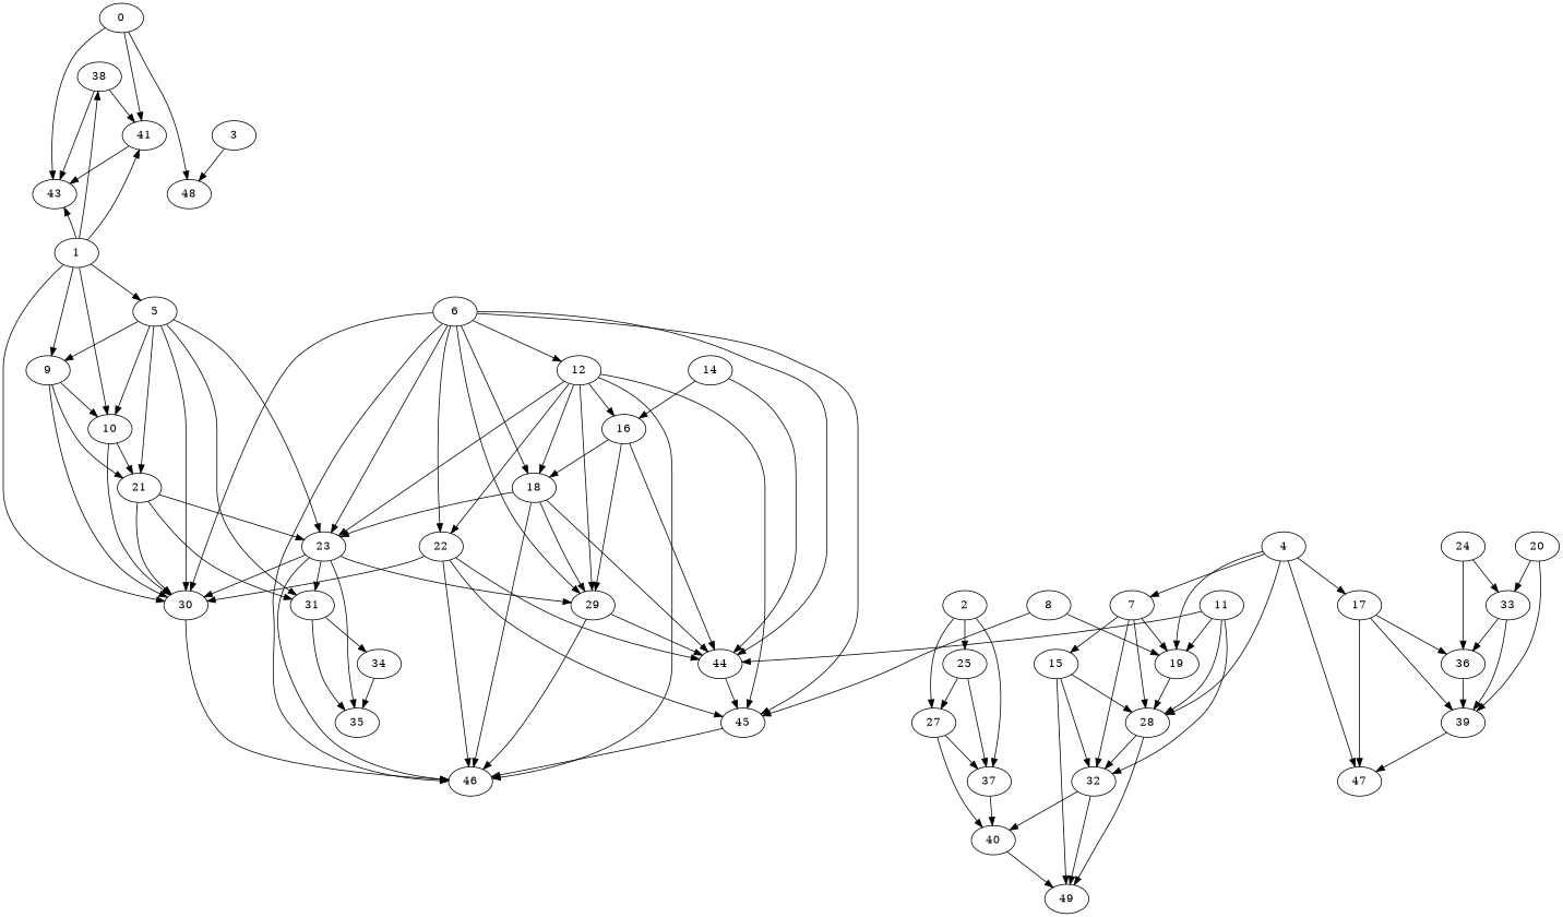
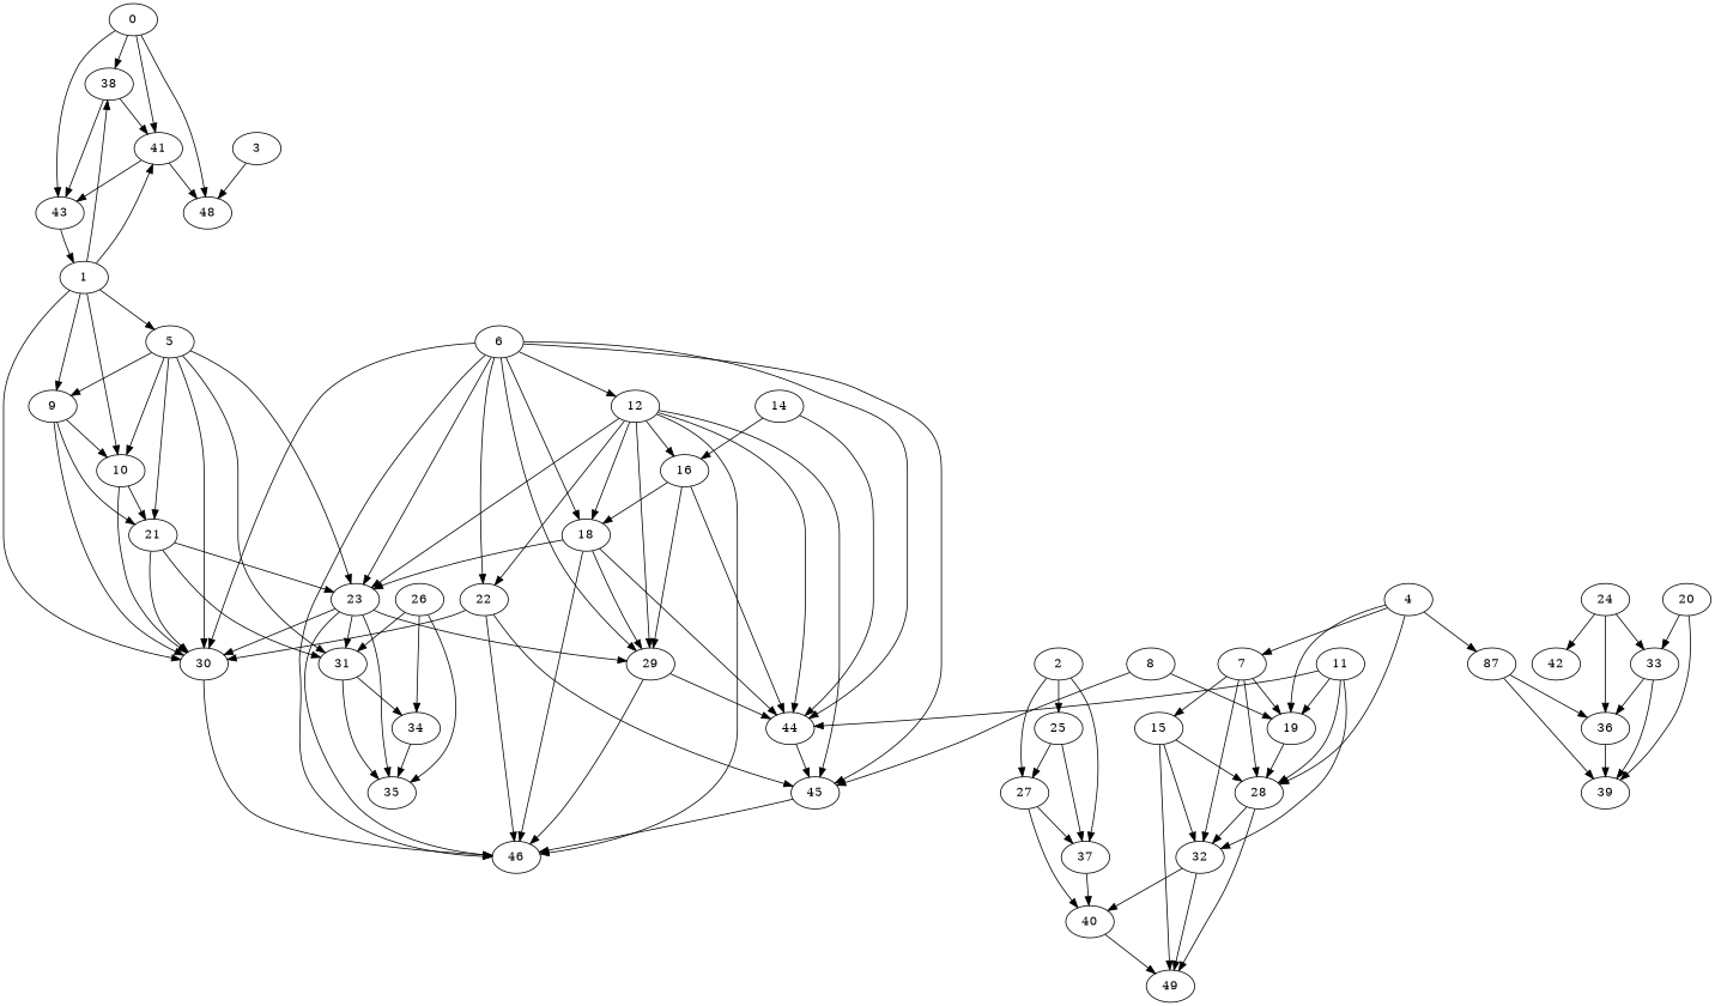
  digraph {
    0
    38
    41
    43
    48
    1
    5
    9
    10
    30
    21
    23
    31
    46
    2
    25
    27
    37
    40
    3
    4
    7
-   17
+   17 [label=87]
    19
    28
-   47
    15
    32
    36
    39
    49
    29
    35
    34
    6
    12
    18
    22
    44
    45
    16
    8
    11
    24
    33
+   42
    14
    20
+   26
+   0 -> 38
    0 -> 41
    0 -> 43
    0 -> 48
    38 -> 41
    38 -> 43
    41 -> 43
+   41 -> 48
    1 -> 38
    1 -> 41
-   1 -> 43
+   43 -> 1
    1 -> 5
    1 -> 9
    1 -> 10
    1 -> 30
    5 -> 9
    5 -> 10
    5 -> 30
    5 -> 21
    5 -> 23
    5 -> 31
    9 -> 10
    9 -> 30
    9 -> 21
    10 -> 30
    10 -> 21
    30 -> 46
    21 -> 30
    21 -> 23
    21 -> 31
    23 -> 30
    23 -> 31
    23 -> 46
    23 -> 29
    23 -> 35
    31 -> 35
    31 -> 34
    2 -> 25
    2 -> 27
    2 -> 37
    25 -> 27
    25 -> 37
    27 -> 37
    27 -> 40
    37 -> 40
    40 -> 49
    3 -> 48
    4 -> 7
    4 -> 17
    4 -> 19
    4 -> 28
-   4 -> 47
    7 -> 19
    7 -> 28
    7 -> 15
    7 -> 32
-   17 -> 47
    17 -> 36
    17 -> 39
    19 -> 28
    28 -> 32
    28 -> 49
    15 -> 28
    15 -> 32
    15 -> 49
    32 -> 40
    32 -> 49
    36 -> 39
-   39 -> 47
    29 -> 46
    29 -> 44
    34 -> 35
    6 -> 30
    6 -> 23
    6 -> 46
    6 -> 29
    6 -> 12
    6 -> 18
    6 -> 22
    6 -> 44
    6 -> 45
    12 -> 23
    12 -> 46
    12 -> 29
    12 -> 18
    12 -> 22
-   22 -> 44
+   12 -> 44
    12 -> 45
    12 -> 16
    18 -> 23
    18 -> 46
    18 -> 29
    18 -> 44
    22 -> 30
    22 -> 46
    22 -> 45
    44 -> 45
    45 -> 46
    16 -> 29
    16 -> 18
    16 -> 44
    8 -> 19
    8 -> 45
    11 -> 19
    11 -> 28
    11 -> 32
    11 -> 44
    24 -> 36
    24 -> 33
+   24 -> 42
    33 -> 36
    33 -> 39
    14 -> 44
    14 -> 16
    20 -> 39
    20 -> 33
+   26 -> 31
+   26 -> 35
+   26 -> 34
  }
